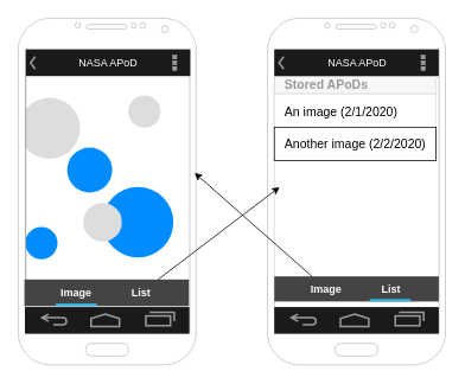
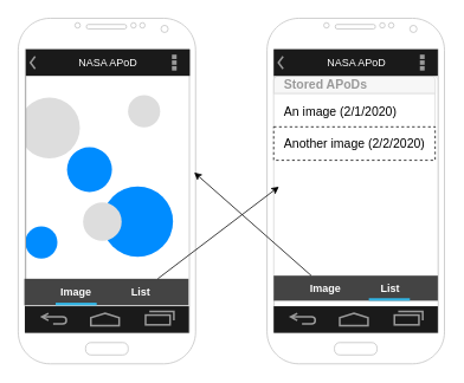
  <mxCell id="0" />
  <mxCell id="1" parent="0" />
  <mxCell id="2" value="" style="verticalLabelPosition=bottom;shadow=0;dashed=0;align=center;html=1;verticalAlign=top;strokeWidth=1;shape=mxgraph.mockup.graphics.bubbleChart;strokeColor=none;strokeColor2=none;strokeColor3=#666666;fillColor2=#008cff;fillColor3=#dddddd;fontSize=14;" vertex="1" parent="1"><mxGeometry x="28" y="85" width="181" height="235" as="geometry" /></mxCell>
  <mxCell id="3" value="" style="verticalLabelPosition=bottom;verticalAlign=top;html=1;shadow=0;dashed=0;strokeWidth=1;shape=mxgraph.android.phone2;strokeColor=#c0c0c0;" vertex="1" parent="1"><mxGeometry x="20" y="20" width="200" height="390" as="geometry" /></mxCell>
  <mxCell id="4" value="NASA APoD" style="strokeWidth=1;html=1;shadow=0;dashed=0;shape=mxgraph.android.action_bar;fillColor=#1A1A1A;strokeColor=#c0c0c0;strokeWidth=2;fontColor=#FFFFFF;" vertex="1" parent="1"><mxGeometry x="28.5" y="55" width="185" height="30" as="geometry" /></mxCell>
  <mxCell id="5" value="" style="verticalLabelPosition=bottom;verticalAlign=top;html=1;shadow=0;dashed=0;strokeWidth=2;shape=mxgraph.android.navigation_bar_1;fillColor=#1A1A1A;strokeColor=#999999;" vertex="1" parent="1"><mxGeometry x="27.5" y="345" width="185" height="30" as="geometry" /></mxCell>
  <mxCell id="6" value="&lt;span style=&quot;color: rgba(0 , 0 , 0 , 0) ; font-family: monospace ; font-size: 0px&quot;&gt;%3CmxGraphModel%3E%3Croot%3E%3CmxCell%20id%3D%220%22%2F%3E%3CmxCell%20id%3D%221%22%20parent%3D%220%22%2F%3E%3CmxCell%20id%3D%222%22%20value%3D%22%22%20style%3D%22verticalLabelPosition%3Dbottom%3BverticalAlign%3Dtop%3Bhtml%3D1%3Bshadow%3D0%3Bdashed%3D0%3BstrokeWidth%3D1%3Bshape%3Dmxgraph.android.phone2%3BstrokeColor%3D%23c0c0c0%3B%22%20vertex%3D%221%22%20parent%3D%221%22%3E%3CmxGeometry%20x%3D%2268%22%20y%3D%2240%22%20width%3D%22200%22%20height%3D%22390%22%20as%3D%22geometry%22%2F%3E%3C%2FmxCell%3E%3CmxCell%20id%3D%223%22%20value%3D%22NASA%20APoD%22%20style%3D%22strokeWidth%3D1%3Bhtml%3D1%3Bshadow%3D0%3Bdashed%3D0%3Bshape%3Dmxgraph.android.action_bar%3BfillColor%3D%231A1A1A%3BstrokeColor%3D%23c0c0c0%3BstrokeWidth%3D2%3BfontColor%3D%23FFFFFF%3B%22%20vertex%3D%221%22%20parent%3D%221%22%3E%3CmxGeometry%20x%3D%2276%22%20y%3D%2275%22%20width%3D%22185%22%20height%3D%2230%22%20as%3D%22geometry%22%2F%3E%3C%2FmxCell%3E%3CmxCell%20id%3D%224%22%20value%3D%22%22%20style%3D%22verticalLabelPosition%3Dbottom%3BverticalAlign%3Dtop%3Bhtml%3D1%3Bshadow%3D0%3Bdashed%3D0%3BstrokeWidth%3D2%3Bshape%3Dmxgraph.android.navigation_bar_1%3BfillColor%3D%231A1A1A%3BstrokeColor%3D%23999999%3B%22%20vertex%3D%221%22%20parent%3D%221%22%3E%3CmxGeometry%20x%3D%2276%22%20y%3D%22365%22%20width%3D%22185%22%20height%3D%2230%22%20as%3D%22geometry%22%2F%3E%3C%2FmxCell%3E%3C%2Froot%3E%3C%2FmxGraphModel%3E&lt;/span&gt;" style="text;html=1;align=center;verticalAlign=middle;resizable=0;points=[];autosize=1;" vertex="1" parent="1"><mxGeometry x="360" y="222" width="20" height="20" as="geometry" /></mxCell>
  <mxCell id="7" value="" style="verticalLabelPosition=bottom;verticalAlign=top;html=1;shadow=0;dashed=0;strokeWidth=1;shape=mxgraph.android.phone2;strokeColor=#c0c0c0;" vertex="1" parent="1"><mxGeometry x="300.5" y="20" width="200" height="390" as="geometry" /></mxCell>
  <mxCell id="8" value="" style="verticalLabelPosition=bottom;verticalAlign=top;html=1;shadow=0;dashed=0;strokeWidth=2;shape=mxgraph.android.navigation_bar_1;fillColor=#1A1A1A;strokeColor=#999999;" vertex="1" parent="1"><mxGeometry x="308" y="345" width="185" height="30" as="geometry" /></mxCell>
  <mxCell id="9" value="" style="html=1;shadow=0;dashed=0;shape=mxgraph.bootstrap.rrect;rSize=5;strokeColor=#dddddd;" vertex="1" parent="1"><mxGeometry x="308" y="85" width="185" height="250" as="geometry" /></mxCell>
  <mxCell id="10" value="Stored APoDs" style="html=1;shadow=0;dashed=0;shape=mxgraph.bootstrap.topButton;rSize=5;strokeColor=inherit;fillColor=#000000;fillOpacity=3;fontColor=#999999;fontSize=14;fontStyle=1;align=left;spacingLeft=10;whiteSpace=wrap;resizeWidth=1;" vertex="1" parent="9"><mxGeometry width="182" height="20" relative="1" as="geometry" /></mxCell>
  <mxCell id="11" value="An image (2/1/2020)" style="strokeColor=inherit;fillColor=inherit;gradientColor=inherit;html=1;shadow=0;dashed=0;shape=mxgraph.bootstrap.rect;spacingLeft=10;fontSize=14;align=left;whiteSpace=wrap;resizeWidth=1;" vertex="1" parent="9"><mxGeometry width="182" height="40" relative="1" as="geometry"><mxPoint y="20" as="offset" /></mxGeometry></mxCell>
- <mxCell id="12" value="Another image (2/2/2020)" style="rounded=0;whiteSpace=wrap;html=1;align=left;spacingLeft=10;fontSize=14;" vertex="1" parent="9"><mxGeometry y="57.547" width="182" height="37.736" as="geometry" /></mxCell>
+ <mxCell id="12" value="Another image (2/2/2020)" style="rounded=0;whiteSpace=wrap;html=1;align=left;spacingLeft=10;fontSize=14;dashed=1;" vertex="1" parent="9"><mxGeometry y="57.547" width="182" height="37.736" as="geometry" /></mxCell>
  <mxCell id="13" value="" style="strokeWidth=1;html=1;shadow=0;dashed=0;shape=mxgraph.android.rrect;rSize=0;fillColor=#444444;strokeColor=none;fontSize=14;" vertex="1" parent="9"><mxGeometry y="225.472" width="185" height="28.302" as="geometry" /></mxCell>
  <mxCell id="14" value="Image" style="strokeWidth=1;html=1;shadow=0;dashed=0;shape=mxgraph.android.rrect;rSize=0;fontStyle=1;fillColor=none;strokeColor=none;fontColor=#ffffff;" vertex="1" parent="13"><mxGeometry x="35.25" width="46.25" height="28.302" as="geometry" /></mxCell>
  <mxCell id="15" value="" style="strokeWidth=1;html=1;shadow=0;dashed=0;shape=mxgraph.android.rrect;rSize=0;fillColor=#33b5e5;strokeColor=none;" vertex="1" parent="14"><mxGeometry x="72" y="25.472" width="46.25" height="2.83" as="geometry" /></mxCell>
  <mxCell id="16" value="List" style="strokeWidth=1;html=1;shadow=0;dashed=0;shape=mxgraph.android.anchor;fontStyle=1;fontColor=#ffffff;" vertex="1" parent="13"><mxGeometry x="107.5" width="46.25" height="28.302" as="geometry" /></mxCell>
  <mxCell id="17" value="" style="strokeWidth=1;html=1;shadow=0;dashed=0;shape=mxgraph.android.rrect;rSize=0;fillColor=#444444;strokeColor=none;fontSize=14;" vertex="1" parent="1"><mxGeometry x="27" y="314" width="185" height="30" as="geometry" /></mxCell>
  <mxCell id="18" value="Image" style="strokeWidth=1;html=1;shadow=0;dashed=0;shape=mxgraph.android.rrect;rSize=0;fontStyle=1;fillColor=none;strokeColor=none;fontColor=#ffffff;" vertex="1" parent="17"><mxGeometry x="35.25" width="46.25" height="30" as="geometry" /></mxCell>
  <mxCell id="19" value="" style="strokeWidth=1;html=1;shadow=0;dashed=0;shape=mxgraph.android.rrect;rSize=0;fillColor=#33b5e5;strokeColor=none;" vertex="1" parent="18"><mxGeometry y="27" width="46.25" height="3" as="geometry" /></mxCell>
  <mxCell id="20" value="List" style="strokeWidth=1;html=1;shadow=0;dashed=0;shape=mxgraph.android.anchor;fontStyle=1;fontColor=#ffffff;" vertex="1" parent="17"><mxGeometry x="107.5" width="46.25" height="30" as="geometry" /></mxCell>
  <mxCell id="21" value="" style="endArrow=classic;html=1;fontSize=14;entryX=0.032;entryY=0.5;entryDx=0;entryDy=0;entryPerimeter=0;" edge="1" parent="1" source="20" target="9"><mxGeometry width="50" height="50" relative="1" as="geometry"><mxPoint x="230" y="240" as="sourcePoint" /><mxPoint x="280" y="190" as="targetPoint" /></mxGeometry></mxCell>
  <mxCell id="22" value="" style="endArrow=classic;html=1;fontSize=14;entryX=0.992;entryY=0.446;entryDx=0;entryDy=0;entryPerimeter=0;" edge="1" parent="1" source="14" target="3"><mxGeometry width="50" height="50" relative="1" as="geometry"><mxPoint x="20" y="480" as="sourcePoint" /><mxPoint x="70" y="430" as="targetPoint" /></mxGeometry></mxCell>
  <mxCell id="23" value="NASA APoD" style="strokeWidth=1;html=1;shadow=0;dashed=0;shape=mxgraph.android.action_bar;fillColor=#1A1A1A;strokeColor=#c0c0c0;strokeWidth=2;fontColor=#FFFFFF;" vertex="1" parent="1"><mxGeometry x="308" y="55" width="185" height="30" as="geometry" /></mxCell>
